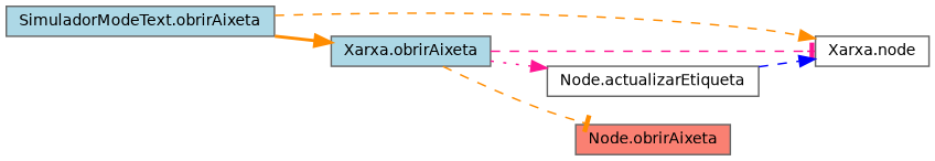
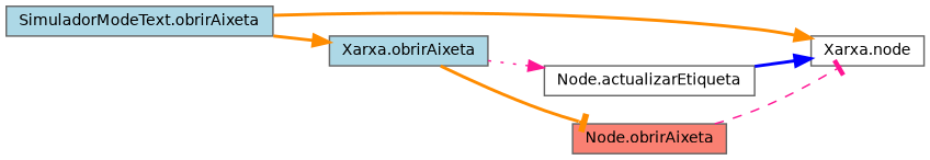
  digraph {
    rankdir=LR
    node [color=grey40 fillcolor=lightblue fontname=Helvetica fontsize=10 shape=box style=filled]
    edge [arrowhead=normal color=darkorange fontname=Helvetica fontsize=10 labelfontname=Helvetica labelfontsize=10 style=dashed]
    n1 [color=gray40 fontcolor=black height=0.2 label="SimuladorModeText.obrirAixeta" width=0.4]
    n2 [fillcolor=white height=0.2 label="Xarxa.node" width=0.4]
    n3 [height=0.2 label="Xarxa.obrirAixeta" width=0.4]
    n4 [fillcolor=white height=0.2 label="Node.actualizarEtiqueta" width=0.4]
    n5 [fillcolor=salmon height=0.2 label="Node.obrirAixeta" width=0.4]
-   n1 -> n2
+   n1 -> n2 [style=bold]
    n1 -> n3 [style=bold]
-   n3 -> n2 [arrowhead=tee color=deeppink]
+   n5 -> n2 [arrowhead=tee color=deeppink]
    n3 -> n4 [color=deeppink style=dotted]
-   n3 -> n5 [arrowhead=tee]
-   n4 -> n2 [color=blue]
+   n3 -> n5 [arrowhead=tee style=bold]
+   n4 -> n2 [color=blue style=bold]
  }
